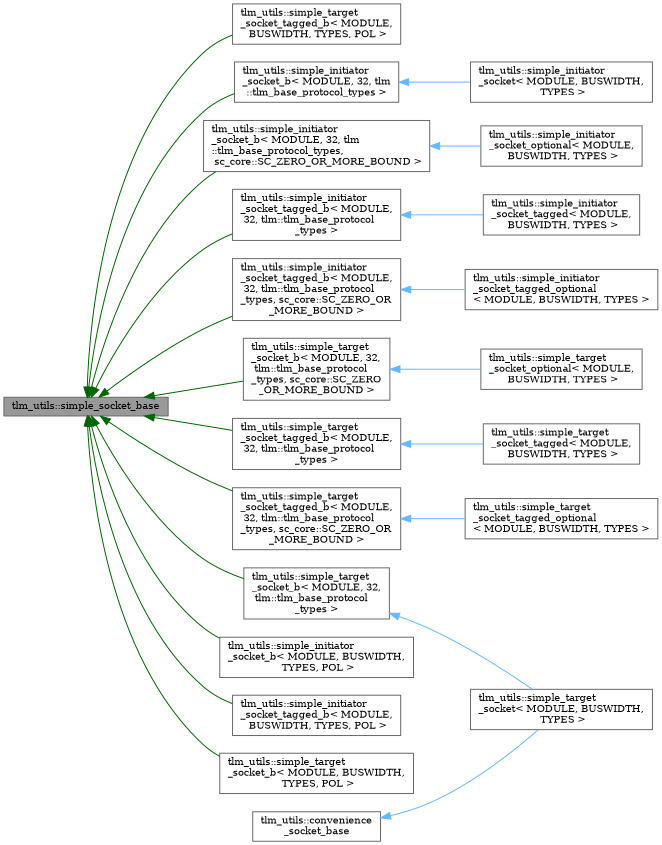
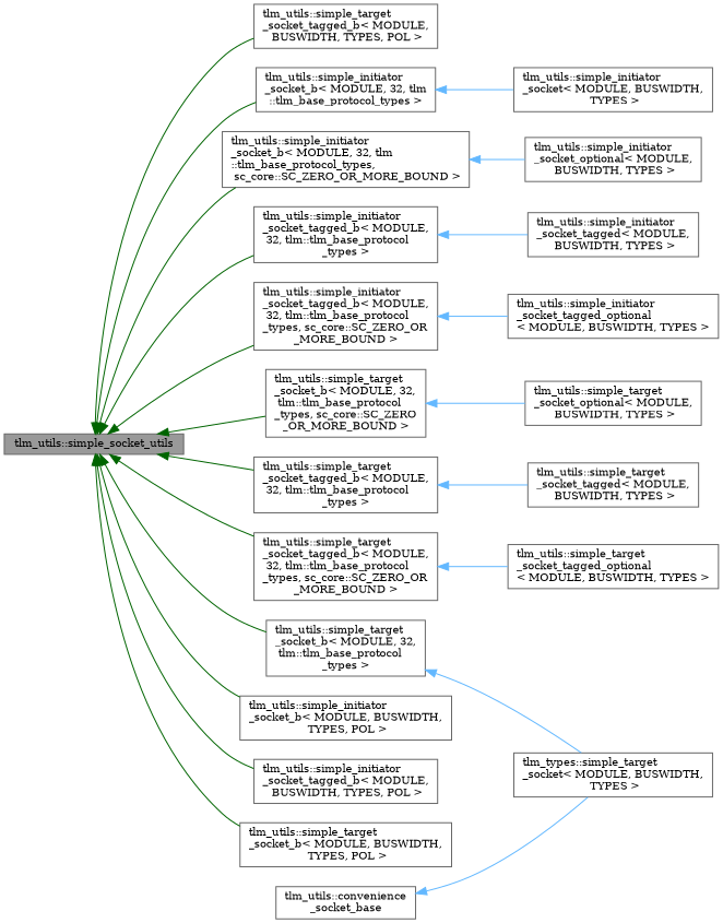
  digraph {
    fontname="DejaVu Serif"
    rankdir=LR
    node [color=gray40 fillcolor=white fontname="DejaVu Serif" fontsize=10 shape=box style=filled]
    edge [color=darkgreen dir=back fontname="DejaVu Serif" fontsize=10 labelfontname=FreeSans labelfontsize=10 style=solid]
-   n1 [fillcolor=grey60 fontcolor=black height=0.2 label="tlm_utils::simple_socket_base" width=0.4]
+   n1 [fillcolor=grey60 fontcolor=black height=0.2 label="tlm_utils::simple_socket_utils" width=0.4]
    n2 [height=0.2 label="tlm_utils::simple_initiator\l_socket_b\< MODULE, 32, tlm\l::tlm_base_protocol_types \>" width=0.4]
    n3 [height=0.2 label="tlm_utils::simple_initiator\l_socket_b\< MODULE, 32, tlm\l::tlm_base_protocol_types,\l sc_core::SC_ZERO_OR_MORE_BOUND \>" width=0.4]
    n4 [height=0.2 label="tlm_utils::simple_initiator\l_socket_tagged_b\< MODULE,\l 32, tlm::tlm_base_protocol\l_types \>" width=0.4]
    n5 [height=0.2 label="tlm_utils::simple_initiator\l_socket_tagged_b\< MODULE,\l 32, tlm::tlm_base_protocol\l_types, sc_core::SC_ZERO_OR\l_MORE_BOUND \>" width=0.4]
    n6 [height=0.2 label="tlm_utils::simple_target\l_socket_b\< MODULE, 32,\l tlm::tlm_base_protocol\l_types \>" width=0.4]
    n7 [height=0.2 label="tlm_utils::simple_target\l_socket_b\< MODULE, 32,\l tlm::tlm_base_protocol\l_types, sc_core::SC_ZERO\l_OR_MORE_BOUND \>" width=0.4]
    n8 [height=0.2 label="tlm_utils::simple_target\l_socket_tagged_b\< MODULE,\l 32, tlm::tlm_base_protocol\l_types \>" width=0.4]
    n9 [height=0.2 label="tlm_utils::simple_target\l_socket_tagged_b\< MODULE,\l 32, tlm::tlm_base_protocol\l_types, sc_core::SC_ZERO_OR\l_MORE_BOUND \>" width=0.4]
    n10 [height=0.2 label="tlm_utils::simple_initiator\l_socket_b\< MODULE, BUSWIDTH,\l TYPES, POL \>" width=0.4]
    n11 [height=0.2 label="tlm_utils::simple_initiator\l_socket_tagged_b\< MODULE,\l BUSWIDTH, TYPES, POL \>" width=0.4]
    n12 [height=0.2 label="tlm_utils::simple_target\l_socket_b\< MODULE, BUSWIDTH,\l TYPES, POL \>" width=0.4]
    n13 [height=0.2 label="tlm_utils::simple_target\l_socket_tagged_b\< MODULE,\l BUSWIDTH, TYPES, POL \>" width=0.4]
    n14 [height=0.2 label="tlm_utils::simple_initiator\l_socket\< MODULE, BUSWIDTH,\l TYPES \>" width=0.4]
    n15 [height=0.2 label="tlm_utils::simple_initiator\l_socket_optional\< MODULE,\l BUSWIDTH, TYPES \>" width=0.4]
    n16 [height=0.2 label="tlm_utils::simple_initiator\l_socket_tagged\< MODULE,\l BUSWIDTH, TYPES \>" width=0.4]
    n17 [height=0.2 label="tlm_utils::simple_initiator\l_socket_tagged_optional\l\< MODULE, BUSWIDTH, TYPES \>" width=0.4]
-   n18 [height=0.2 label="tlm_utils::simple_target\l_socket\< MODULE, BUSWIDTH,\l TYPES \>" width=0.4]
+   n18 [height=0.2 label="tlm_types::simple_target\l_socket\< MODULE, BUSWIDTH,\l TYPES \>" width=0.4]
    n19 [height=0.2 label="tlm_utils::simple_target\l_socket_optional\< MODULE,\l BUSWIDTH, TYPES \>" width=0.4]
    n20 [height=0.2 label="tlm_utils::simple_target\l_socket_tagged\< MODULE,\l BUSWIDTH, TYPES \>" width=0.4]
    n21 [height=0.2 label="tlm_utils::simple_target\l_socket_tagged_optional\l\< MODULE, BUSWIDTH, TYPES \>" width=0.4]
    n22 [height=0.2 label="tlm_utils::convenience\l_socket_base" width=0.4]
    n1 -> n2
    n1 -> n3
    n1 -> n4
    n1 -> n5
    n1 -> n6
    n1 -> n7
    n1 -> n8
    n1 -> n9
    n1 -> n10
    n1 -> n11
    n1 -> n12
    n1 -> n13
    n2 -> n14 [color=steelblue1]
    n3 -> n15 [color=steelblue1]
    n4 -> n16 [color=steelblue1]
    n5 -> n17 [color=steelblue1]
    n6 -> n18 [color=steelblue1]
    n7 -> n19 [color=steelblue1]
    n8 -> n20 [color=steelblue1]
    n9 -> n21 [color=steelblue1]
    n22 -> n18 [color=steelblue1]
  }
